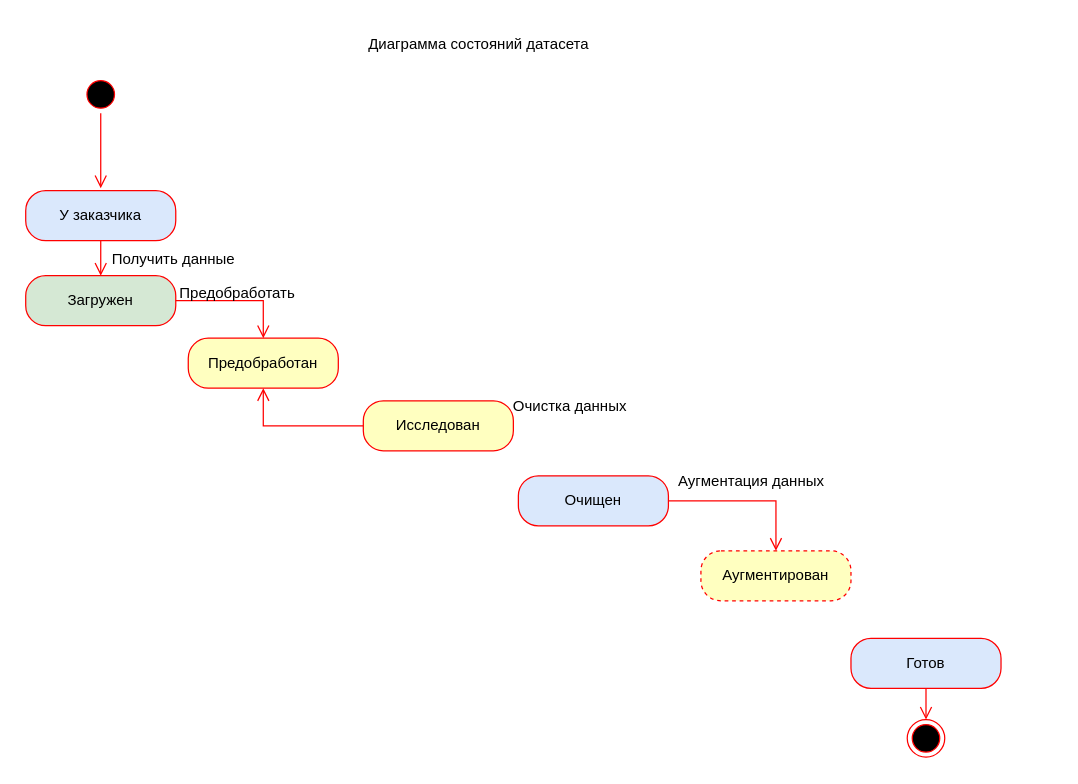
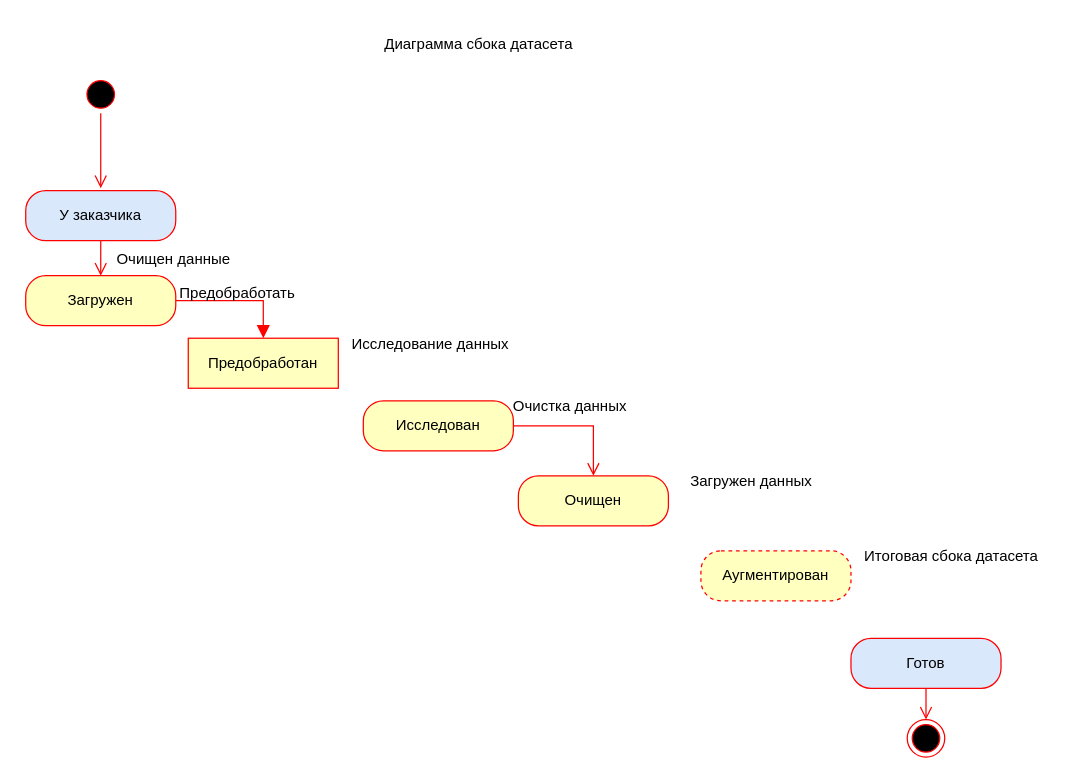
  <mxCell id="0" />
  <mxCell id="1" parent="0" />
- <mxCell id="2" value="Диаграмма состояний датасета" style="text;html=1;align=center;verticalAlign=middle;resizable=0;points=[];autosize=1;strokeColor=none;fillColor=none;" vertex="1" parent="1"><mxGeometry x="282" y="20" width="200" height="30" as="geometry" /></mxCell>
+ <mxCell id="2" value="Диаграмма сбока датасета" style="text;html=1;align=center;verticalAlign=middle;resizable=0;points=[];autosize=1;strokeColor=none;fillColor=none;" vertex="1" parent="1"><mxGeometry x="282" y="20" width="200" height="30" as="geometry" /></mxCell>
  <mxCell id="3" value="" style="ellipse;html=1;shape=startState;fillColor=#000000;strokeColor=#ff0000;" vertex="1" parent="1"><mxGeometry x="65" y="60" width="30" height="30" as="geometry" /></mxCell>
  <mxCell id="4" value="" style="edgeStyle=orthogonalEdgeStyle;html=1;verticalAlign=bottom;endArrow=open;endSize=8;strokeColor=#ff0000;rounded=0;" edge="1" source="3" parent="1"><mxGeometry relative="1" as="geometry"><mxPoint x="80" y="150" as="targetPoint" /></mxGeometry></mxCell>
  <mxCell id="5" value="" style="ellipse;html=1;shape=endState;fillColor=#000000;strokeColor=#ff0000;" vertex="1" parent="1"><mxGeometry x="725" y="575" width="30" height="30" as="geometry" /></mxCell>
  <mxCell id="6" value="У заказчика" style="rounded=1;whiteSpace=wrap;html=1;arcSize=40;fontColor=#000000;fillColor=#dae8fc;strokeColor=#ff0000;" vertex="1" parent="1"><mxGeometry x="20" y="152" width="120" height="40" as="geometry" /></mxCell>
  <mxCell id="7" value="" style="edgeStyle=orthogonalEdgeStyle;html=1;verticalAlign=bottom;endArrow=open;endSize=8;strokeColor=#ff0000;rounded=0;" edge="1" source="6" parent="1"><mxGeometry relative="1" as="geometry"><mxPoint x="80" y="220" as="targetPoint" /></mxGeometry></mxCell>
- <mxCell id="8" value="Загружен" style="rounded=1;whiteSpace=wrap;html=1;arcSize=40;fontColor=#000000;fillColor=#d5e8d4;strokeColor=#ff0000;" vertex="1" parent="1"><mxGeometry x="20" y="220" width="120" height="40" as="geometry" /></mxCell>
- <mxCell id="9" value="" style="edgeStyle=orthogonalEdgeStyle;html=1;verticalAlign=bottom;endArrow=open;endSize=8;strokeColor=#ff0000;rounded=0;entryX=0.5;entryY=0;entryDx=0;entryDy=0;" edge="1" source="8" parent="1" target="11"><mxGeometry relative="1" as="geometry"><mxPoint x="80" y="350" as="targetPoint" /></mxGeometry></mxCell>
- <mxCell id="10" value="Получить данные" style="text;html=1;align=center;verticalAlign=middle;resizable=0;points=[];autosize=1;strokeColor=none;fillColor=none;" vertex="1" parent="1"><mxGeometry x="78" y="192" width="120" height="30" as="geometry" /></mxCell>
- <mxCell id="11" value="Предобработан" style="rounded=1;whiteSpace=wrap;html=1;arcSize=40;fontColor=#000000;fillColor=#ffffc0;strokeColor=#ff0000;" vertex="1" parent="1"><mxGeometry x="150" y="270" width="120" height="40" as="geometry" /></mxCell>
+ <mxCell id="8" value="Загружен" style="rounded=1;whiteSpace=wrap;html=1;arcSize=40;fontColor=#000000;fillColor=#ffffc0;strokeColor=#ff0000;" vertex="1" parent="1"><mxGeometry x="20" y="220" width="120" height="40" as="geometry" /></mxCell>
+ <mxCell id="9" value="" style="edgeStyle=orthogonalEdgeStyle;html=1;verticalAlign=bottom;endArrow=block;endSize=8;strokeColor=#ff0000;rounded=0;entryX=0.5;entryY=0;entryDx=0;entryDy=0;" edge="1" source="8" parent="1" target="11"><mxGeometry relative="1" as="geometry"><mxPoint x="80" y="350" as="targetPoint" /></mxGeometry></mxCell>
+ <mxCell id="10" value="Очищен данные" style="text;html=1;align=center;verticalAlign=middle;resizable=0;points=[];autosize=1;strokeColor=none;fillColor=none;" vertex="1" parent="1"><mxGeometry x="78" y="192" width="120" height="30" as="geometry" /></mxCell>
+ <mxCell id="11" value="Предобработан" style="whiteSpace=wrap;html=1;arcSize=40;fontColor=#000000;fillColor=#ffffc0;strokeColor=#ff0000;rounded=0;" vertex="1" parent="1"><mxGeometry x="150" y="270" width="120" height="40" as="geometry" /></mxCell>
  <mxCell id="12" value="Исследован" style="rounded=1;whiteSpace=wrap;html=1;arcSize=40;fontColor=#000000;fillColor=#ffffc0;strokeColor=#ff0000;" vertex="1" parent="1"><mxGeometry x="290" y="320" width="120" height="40" as="geometry" /></mxCell>
- <mxCell id="13" value="" style="edgeStyle=orthogonalEdgeStyle;html=1;verticalAlign=bottom;endArrow=open;endSize=8;strokeColor=#ff0000;rounded=0;" edge="1" source="12" parent="1" target="11"><mxGeometry relative="1" as="geometry"><mxPoint x="350" y="430" as="targetPoint" /></mxGeometry></mxCell>
- <mxCell id="14" value="Очищен" style="rounded=1;whiteSpace=wrap;html=1;arcSize=40;fontColor=#000000;fillColor=#dae8fc;strokeColor=#ff0000;" vertex="1" parent="1"><mxGeometry x="414" y="380" width="120" height="40" as="geometry" /></mxCell>
- <mxCell id="15" value="" style="edgeStyle=orthogonalEdgeStyle;html=1;verticalAlign=bottom;endArrow=open;endSize=8;strokeColor=#ff0000;rounded=0;entryX=0.5;entryY=0;entryDx=0;entryDy=0;" edge="1" source="14" parent="1" target="16"><mxGeometry relative="1" as="geometry"><mxPoint x="474" y="510" as="targetPoint" /></mxGeometry></mxCell>
+ <mxCell id="13" value="" style="edgeStyle=orthogonalEdgeStyle;html=1;verticalAlign=bottom;endArrow=open;endSize=8;strokeColor=#ff0000;rounded=0;entryX=0.5;entryY=0;entryDx=0;entryDy=0;" edge="1" source="12" parent="1" target="14"><mxGeometry relative="1" as="geometry"><mxPoint x="350" y="430" as="targetPoint" /></mxGeometry></mxCell>
+ <mxCell id="14" value="Очищен" style="rounded=1;whiteSpace=wrap;html=1;arcSize=40;fontColor=#000000;fillColor=#ffffc0;strokeColor=#ff0000;" vertex="1" parent="1"><mxGeometry x="414" y="380" width="120" height="40" as="geometry" /></mxCell>
  <mxCell id="16" value="Аугментирован" style="rounded=1;whiteSpace=wrap;html=1;arcSize=40;fontColor=#000000;fillColor=#ffffc0;strokeColor=#ff0000;dashed=1;" vertex="1" parent="1"><mxGeometry x="560" y="440" width="120" height="40" as="geometry" /></mxCell>
  <mxCell id="17" value="Готов" style="rounded=1;whiteSpace=wrap;html=1;arcSize=40;fontColor=#000000;fillColor=#dae8fc;strokeColor=#ff0000;" vertex="1" parent="1"><mxGeometry x="680" y="510" width="120" height="40" as="geometry" /></mxCell>
  <mxCell id="18" value="" style="edgeStyle=orthogonalEdgeStyle;html=1;verticalAlign=bottom;endArrow=open;endSize=8;strokeColor=#ff0000;rounded=0;entryX=0.5;entryY=0;entryDx=0;entryDy=0;" edge="1" source="17" parent="1" target="5"><mxGeometry relative="1" as="geometry"><mxPoint x="740" y="570" as="targetPoint" /></mxGeometry></mxCell>
  <mxCell id="19" value="Предобработать" style="text;html=1;align=center;verticalAlign=middle;resizable=0;points=[];autosize=1;strokeColor=none;fillColor=none;" vertex="1" parent="1"><mxGeometry x="129" y="219" width="120" height="30" as="geometry" /></mxCell>
+ <mxCell id="20" value="Исследование данных&amp;nbsp;" style="text;html=1;align=center;verticalAlign=middle;resizable=0;points=[];autosize=1;strokeColor=none;fillColor=none;" vertex="1" parent="1"><mxGeometry x="270" y="260" width="150" height="30" as="geometry" /></mxCell>
  <mxCell id="21" value="Очистка данных" style="text;html=1;align=center;verticalAlign=middle;resizable=0;points=[];autosize=1;strokeColor=none;fillColor=none;" vertex="1" parent="1"><mxGeometry x="400" y="310" width="110" height="30" as="geometry" /></mxCell>
- <mxCell id="22" value="Аугментация данных" style="text;html=1;align=center;verticalAlign=middle;resizable=0;points=[];autosize=1;strokeColor=none;fillColor=none;" vertex="1" parent="1"><mxGeometry x="530" y="370" width="140" height="30" as="geometry" /></mxCell>
+ <mxCell id="22" value="Загружен данных" style="text;html=1;align=center;verticalAlign=middle;resizable=0;points=[];autosize=1;strokeColor=none;fillColor=none;" vertex="1" parent="1"><mxGeometry x="530" y="370" width="140" height="30" as="geometry" /></mxCell>
+ <mxCell id="23" value="Итоговая сбока датасета" style="text;html=1;align=center;verticalAlign=middle;resizable=0;points=[];autosize=1;strokeColor=none;fillColor=none;" vertex="1" parent="1"><mxGeometry x="680" y="430" width="160" height="30" as="geometry" /></mxCell>
